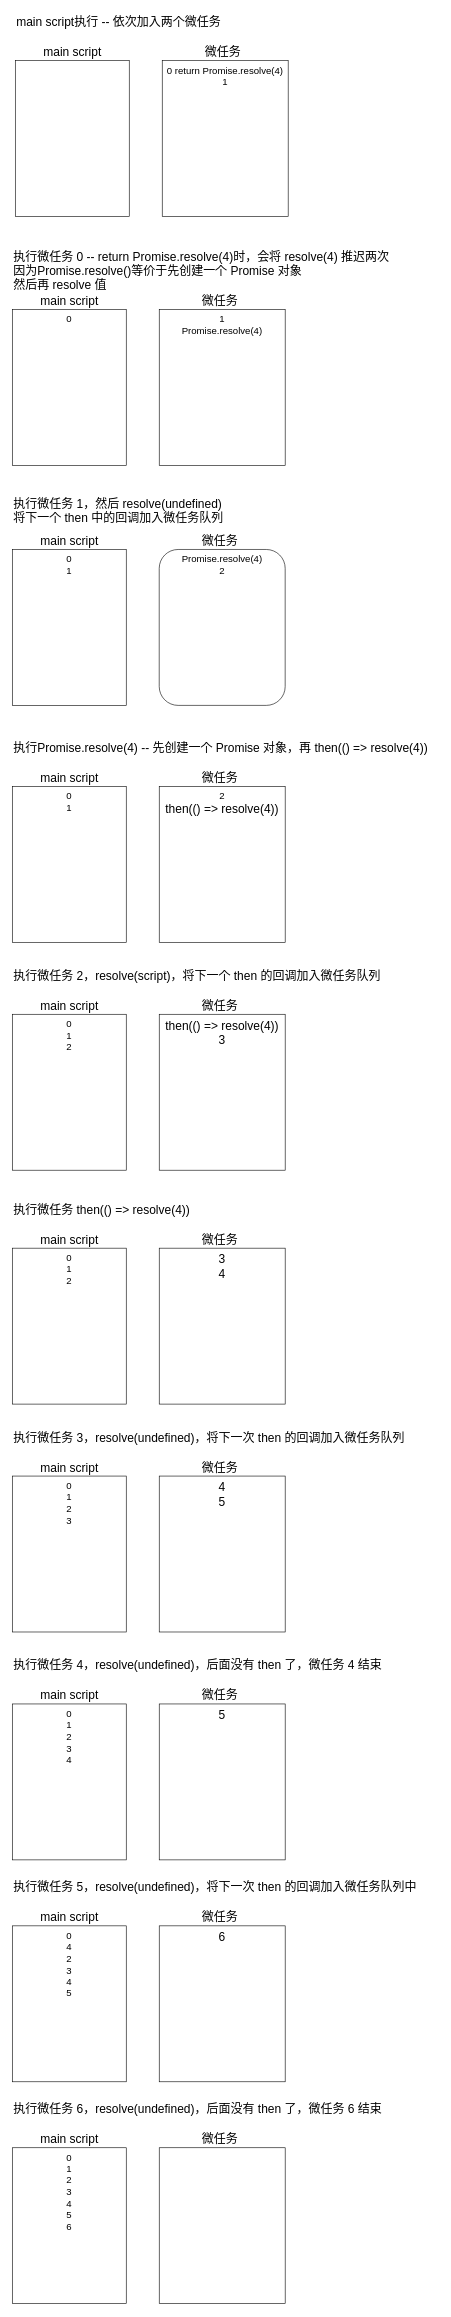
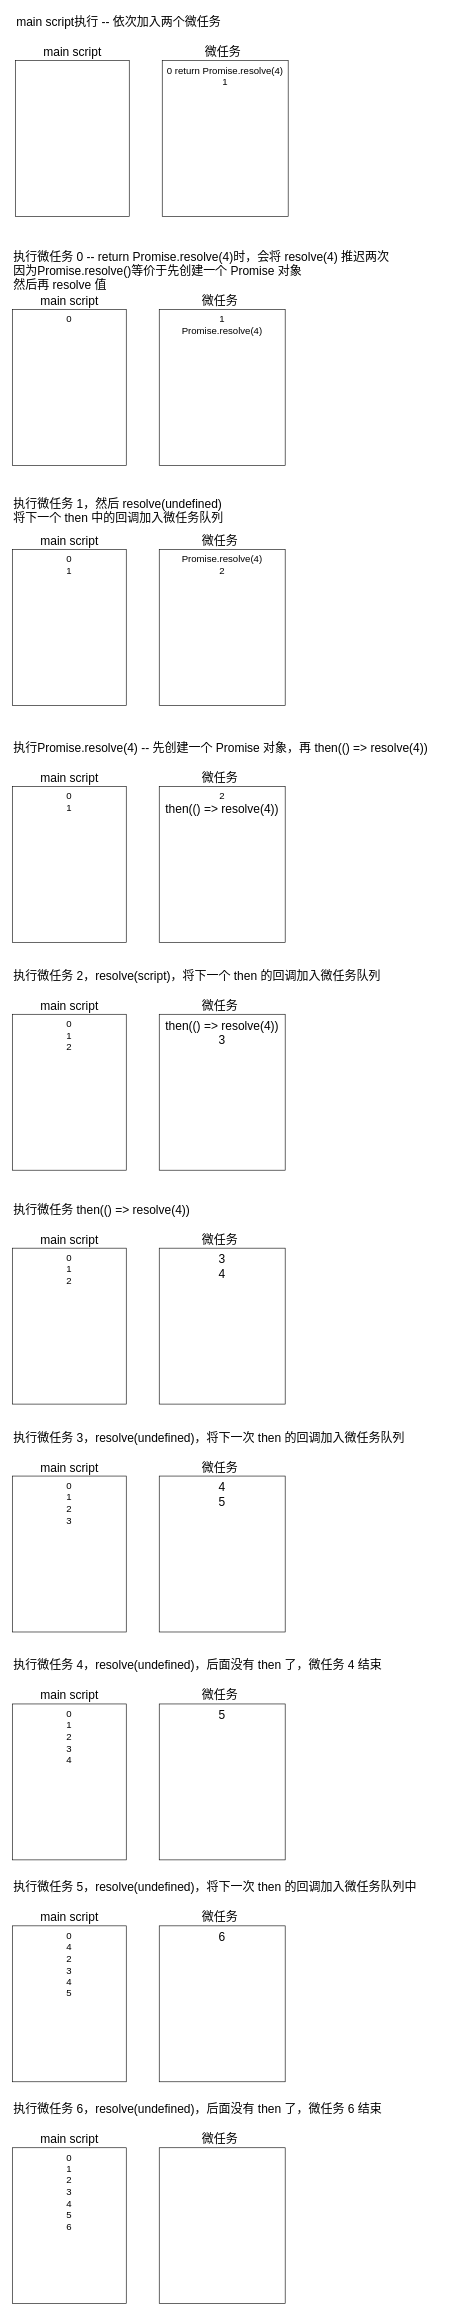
  <mxCell id="0" />
  <mxCell id="1" parent="0" />
  <mxCell id="2" value="" style="group" parent="1" vertex="1" connectable="0"><mxGeometry x="270" y="70" width="210" height="290" as="geometry" /></mxCell>
  <mxCell id="3" value="0 return Promise.resolve(4)&lt;br&gt;1" style="rounded=0;whiteSpace=wrap;html=1;verticalAlign=top;fontSize=16;" parent="2" vertex="1"><mxGeometry y="30" width="210.0" height="260" as="geometry" /></mxCell>
  <mxCell id="4" value="微任务" style="text;html=1;align=center;verticalAlign=middle;resizable=0;points=[];autosize=1;strokeColor=none;fillColor=none;fontSize=20;" parent="2" vertex="1"><mxGeometry x="60.789" width="80" height="30" as="geometry" /></mxCell>
  <mxCell id="5" value="" style="group" parent="1" vertex="1" connectable="0"><mxGeometry x="25" y="70" width="190" height="290" as="geometry" /></mxCell>
  <mxCell id="6" value="" style="rounded=0;whiteSpace=wrap;html=1;verticalAlign=top;fontSize=16;" parent="5" vertex="1"><mxGeometry y="30" width="190" height="260" as="geometry" /></mxCell>
  <mxCell id="7" value="main script" style="text;html=1;align=center;verticalAlign=middle;resizable=0;points=[];autosize=1;strokeColor=none;fillColor=none;fontSize=20;" parent="5" vertex="1"><mxGeometry x="40" width="110" height="30" as="geometry" /></mxCell>
  <mxCell id="8" value="main script执行 -- 依次加入两个微任务" style="text;html=1;align=left;verticalAlign=middle;resizable=0;points=[];autosize=1;strokeColor=none;fillColor=none;fontSize=20;" parent="1" vertex="1"><mxGeometry x="25" y="20" width="360" height="30" as="geometry" /></mxCell>
  <mxCell id="9" value="" style="group" vertex="1" connectable="0" parent="1"><mxGeometry x="265" y="485" width="465" height="3045" as="geometry" /></mxCell>
  <mxCell id="10" value="1&lt;br&gt;Promise.resolve(4)" style="rounded=0;whiteSpace=wrap;html=1;verticalAlign=top;fontSize=16;" vertex="1" parent="9"><mxGeometry y="30" width="210.0" height="260" as="geometry" /></mxCell>
  <mxCell id="11" value="微任务" style="text;html=1;align=center;verticalAlign=middle;resizable=0;points=[];autosize=1;strokeColor=none;fillColor=none;fontSize=20;" vertex="1" parent="9"><mxGeometry x="60.789" width="80" height="30" as="geometry" /></mxCell>
  <mxCell id="12" value="" style="group" vertex="1" connectable="0" parent="9"><mxGeometry y="400" width="210" height="290" as="geometry" /></mxCell>
- <mxCell id="13" value="Promise.resolve(4)&lt;br&gt;2" style="whiteSpace=wrap;html=1;verticalAlign=top;fontSize=16;rounded=1;" vertex="1" parent="12"><mxGeometry y="30" width="210.0" height="260" as="geometry" /></mxCell>
+ <mxCell id="13" value="Promise.resolve(4)&lt;br&gt;2" style="rounded=0;whiteSpace=wrap;html=1;verticalAlign=top;fontSize=16;" vertex="1" parent="12"><mxGeometry y="30" width="210.0" height="260" as="geometry" /></mxCell>
  <mxCell id="14" value="微任务" style="text;html=1;align=center;verticalAlign=middle;resizable=0;points=[];autosize=1;strokeColor=none;fillColor=none;fontSize=20;" vertex="1" parent="12"><mxGeometry x="60.789" width="80" height="30" as="geometry" /></mxCell>
  <mxCell id="15" value="" style="group" vertex="1" connectable="0" parent="9"><mxGeometry x="-245" y="400" width="190" height="290" as="geometry" /></mxCell>
  <mxCell id="16" value="0&lt;br&gt;1" style="rounded=0;whiteSpace=wrap;html=1;verticalAlign=top;fontSize=16;" vertex="1" parent="15"><mxGeometry y="30" width="190" height="260" as="geometry" /></mxCell>
  <mxCell id="17" value="main script" style="text;html=1;align=center;verticalAlign=middle;resizable=0;points=[];autosize=1;strokeColor=none;fillColor=none;fontSize=20;" vertex="1" parent="15"><mxGeometry x="40" width="110" height="30" as="geometry" /></mxCell>
  <mxCell id="18" value="执行微任务 1，然后 resolve(undefined)&lt;br&gt;将下一个 then 中的回调加入微任务队列" style="text;html=1;align=left;verticalAlign=middle;resizable=0;points=[];autosize=1;strokeColor=none;fillColor=none;fontSize=20;" vertex="1" parent="9"><mxGeometry x="-245" y="340" width="370" height="50" as="geometry" /></mxCell>
  <mxCell id="19" value="" style="group" vertex="1" connectable="0" parent="9"><mxGeometry y="795" width="210" height="290" as="geometry" /></mxCell>
  <mxCell id="20" value="2&lt;br&gt;&lt;span style=&quot;font-size: 20px ; text-align: left&quot;&gt;then(() =&amp;gt; resolve(4))&lt;/span&gt;" style="rounded=0;whiteSpace=wrap;html=1;verticalAlign=top;fontSize=16;" vertex="1" parent="19"><mxGeometry y="30" width="210.0" height="260" as="geometry" /></mxCell>
  <mxCell id="21" value="微任务" style="text;html=1;align=center;verticalAlign=middle;resizable=0;points=[];autosize=1;strokeColor=none;fillColor=none;fontSize=20;" vertex="1" parent="19"><mxGeometry x="60.789" width="80" height="30" as="geometry" /></mxCell>
  <mxCell id="22" value="" style="group" vertex="1" connectable="0" parent="9"><mxGeometry x="-245" y="795" width="190" height="290" as="geometry" /></mxCell>
  <mxCell id="23" value="0&lt;br&gt;1" style="rounded=0;whiteSpace=wrap;html=1;verticalAlign=top;fontSize=16;" vertex="1" parent="22"><mxGeometry y="30" width="190" height="260" as="geometry" /></mxCell>
  <mxCell id="24" value="main script" style="text;html=1;align=center;verticalAlign=middle;resizable=0;points=[];autosize=1;strokeColor=none;fillColor=none;fontSize=20;" vertex="1" parent="22"><mxGeometry x="40" width="110" height="30" as="geometry" /></mxCell>
  <mxCell id="25" value="执行Promise.resolve(4) -- 先创建一个 Promise 对象，再 then(() =&amp;gt; resolve(4))" style="text;html=1;align=left;verticalAlign=middle;resizable=0;points=[];autosize=1;strokeColor=none;fillColor=none;fontSize=20;" vertex="1" parent="9"><mxGeometry x="-245" y="745" width="710" height="30" as="geometry" /></mxCell>
  <mxCell id="26" value="" style="group" vertex="1" connectable="0" parent="9"><mxGeometry y="1175" width="210" height="290" as="geometry" /></mxCell>
  <mxCell id="27" value="&lt;span style=&quot;font-size: 20px ; text-align: left&quot;&gt;then(() =&amp;gt; resolve(4))&lt;br&gt;3&lt;br&gt;&lt;/span&gt;" style="rounded=0;whiteSpace=wrap;html=1;verticalAlign=top;fontSize=16;" vertex="1" parent="26"><mxGeometry y="30" width="210.0" height="260" as="geometry" /></mxCell>
  <mxCell id="28" value="微任务" style="text;html=1;align=center;verticalAlign=middle;resizable=0;points=[];autosize=1;strokeColor=none;fillColor=none;fontSize=20;" vertex="1" parent="26"><mxGeometry x="60.789" width="80" height="30" as="geometry" /></mxCell>
  <mxCell id="29" value="" style="group" vertex="1" connectable="0" parent="9"><mxGeometry x="-245" y="1175" width="190" height="290" as="geometry" /></mxCell>
  <mxCell id="30" value="0&lt;br&gt;1&lt;br&gt;2" style="rounded=0;whiteSpace=wrap;html=1;verticalAlign=top;fontSize=16;" vertex="1" parent="29"><mxGeometry y="30" width="190" height="260" as="geometry" /></mxCell>
  <mxCell id="31" value="main script" style="text;html=1;align=center;verticalAlign=middle;resizable=0;points=[];autosize=1;strokeColor=none;fillColor=none;fontSize=20;" vertex="1" parent="29"><mxGeometry x="40" width="110" height="30" as="geometry" /></mxCell>
  <mxCell id="32" value="执行微任务 2，resolve(script)，将下一个 then 的回调加入微任务队列" style="text;html=1;align=left;verticalAlign=middle;resizable=0;points=[];autosize=1;strokeColor=none;fillColor=none;fontSize=20;" vertex="1" parent="9"><mxGeometry x="-245" y="1125" width="670" height="30" as="geometry" /></mxCell>
  <mxCell id="33" value="" style="group" vertex="1" connectable="0" parent="9"><mxGeometry y="1565" width="210" height="290" as="geometry" /></mxCell>
  <mxCell id="34" value="&lt;span style=&quot;font-size: 20px ; text-align: left&quot;&gt;3&lt;br&gt;4&lt;br&gt;&lt;/span&gt;" style="rounded=0;whiteSpace=wrap;html=1;verticalAlign=top;fontSize=16;" vertex="1" parent="33"><mxGeometry y="30" width="210.0" height="260" as="geometry" /></mxCell>
  <mxCell id="35" value="微任务" style="text;html=1;align=center;verticalAlign=middle;resizable=0;points=[];autosize=1;strokeColor=none;fillColor=none;fontSize=20;" vertex="1" parent="33"><mxGeometry x="60.789" width="80" height="30" as="geometry" /></mxCell>
  <mxCell id="36" value="" style="group" vertex="1" connectable="0" parent="9"><mxGeometry x="-245" y="1565" width="190" height="290" as="geometry" /></mxCell>
  <mxCell id="37" value="0&lt;br&gt;1&lt;br&gt;2" style="rounded=0;whiteSpace=wrap;html=1;verticalAlign=top;fontSize=16;" vertex="1" parent="36"><mxGeometry y="30" width="190" height="260" as="geometry" /></mxCell>
  <mxCell id="38" value="main script" style="text;html=1;align=center;verticalAlign=middle;resizable=0;points=[];autosize=1;strokeColor=none;fillColor=none;fontSize=20;" vertex="1" parent="36"><mxGeometry x="40" width="110" height="30" as="geometry" /></mxCell>
  <mxCell id="39" value="执行微任务 then(() =&amp;gt; resolve(4))" style="text;html=1;align=left;verticalAlign=middle;resizable=0;points=[];autosize=1;strokeColor=none;fillColor=none;fontSize=20;" vertex="1" parent="9"><mxGeometry x="-245" y="1515" width="310" height="30" as="geometry" /></mxCell>
  <mxCell id="40" value="" style="group" vertex="1" connectable="0" parent="9"><mxGeometry y="1945" width="210" height="290" as="geometry" /></mxCell>
  <mxCell id="41" value="&lt;span style=&quot;font-size: 20px ; text-align: left&quot;&gt;4&lt;br&gt;5&lt;br&gt;&lt;/span&gt;" style="rounded=0;whiteSpace=wrap;html=1;verticalAlign=top;fontSize=16;" vertex="1" parent="40"><mxGeometry y="30" width="210.0" height="260" as="geometry" /></mxCell>
  <mxCell id="42" value="微任务" style="text;html=1;align=center;verticalAlign=middle;resizable=0;points=[];autosize=1;strokeColor=none;fillColor=none;fontSize=20;" vertex="1" parent="40"><mxGeometry x="60.789" width="80" height="30" as="geometry" /></mxCell>
  <mxCell id="43" value="" style="group" vertex="1" connectable="0" parent="9"><mxGeometry x="-245" y="1945" width="190" height="290" as="geometry" /></mxCell>
  <mxCell id="44" value="0&lt;br&gt;1&lt;br&gt;2&lt;br&gt;3" style="rounded=0;whiteSpace=wrap;html=1;verticalAlign=top;fontSize=16;" vertex="1" parent="43"><mxGeometry y="30" width="190" height="260" as="geometry" /></mxCell>
  <mxCell id="45" value="main script" style="text;html=1;align=center;verticalAlign=middle;resizable=0;points=[];autosize=1;strokeColor=none;fillColor=none;fontSize=20;" vertex="1" parent="43"><mxGeometry x="40" width="110" height="30" as="geometry" /></mxCell>
  <mxCell id="46" value="执行微任务 3，resolve(undefined)，将下一次 then 的回调加入微任务队列" style="text;html=1;align=left;verticalAlign=middle;resizable=0;points=[];autosize=1;strokeColor=none;fillColor=none;fontSize=20;" vertex="1" parent="9"><mxGeometry x="-245" y="1895" width="670" height="30" as="geometry" /></mxCell>
  <mxCell id="47" value="" style="group" vertex="1" connectable="0" parent="9"><mxGeometry y="2325" width="210" height="290" as="geometry" /></mxCell>
  <mxCell id="48" value="&lt;span style=&quot;font-size: 20px ; text-align: left&quot;&gt;5&lt;br&gt;&lt;/span&gt;" style="rounded=0;whiteSpace=wrap;html=1;verticalAlign=top;fontSize=16;" vertex="1" parent="47"><mxGeometry y="30" width="210.0" height="260" as="geometry" /></mxCell>
  <mxCell id="49" value="微任务" style="text;html=1;align=center;verticalAlign=middle;resizable=0;points=[];autosize=1;strokeColor=none;fillColor=none;fontSize=20;" vertex="1" parent="47"><mxGeometry x="60.789" width="80" height="30" as="geometry" /></mxCell>
  <mxCell id="50" value="" style="group" vertex="1" connectable="0" parent="9"><mxGeometry x="-245" y="2325" width="190" height="290" as="geometry" /></mxCell>
  <mxCell id="51" value="0&lt;br&gt;1&lt;br&gt;2&lt;br&gt;3&lt;br&gt;4" style="rounded=0;whiteSpace=wrap;html=1;verticalAlign=top;fontSize=16;" vertex="1" parent="50"><mxGeometry y="30" width="190" height="260" as="geometry" /></mxCell>
  <mxCell id="52" value="main script" style="text;html=1;align=center;verticalAlign=middle;resizable=0;points=[];autosize=1;strokeColor=none;fillColor=none;fontSize=20;" vertex="1" parent="50"><mxGeometry x="40" width="110" height="30" as="geometry" /></mxCell>
  <mxCell id="53" value="执行微任务 4，resolve(undefined)，后面没有 then 了，微任务 4 结束" style="text;html=1;align=left;verticalAlign=middle;resizable=0;points=[];autosize=1;strokeColor=none;fillColor=none;fontSize=20;" vertex="1" parent="9"><mxGeometry x="-245" y="2275" width="630" height="30" as="geometry" /></mxCell>
  <mxCell id="54" value="" style="group" vertex="1" connectable="0" parent="9"><mxGeometry y="2695" width="210" height="290" as="geometry" /></mxCell>
  <mxCell id="55" value="&lt;span style=&quot;font-size: 20px ; text-align: left&quot;&gt;6&lt;br&gt;&lt;/span&gt;" style="rounded=0;whiteSpace=wrap;html=1;verticalAlign=top;fontSize=16;" vertex="1" parent="54"><mxGeometry y="30" width="210.0" height="260" as="geometry" /></mxCell>
  <mxCell id="56" value="微任务" style="text;html=1;align=center;verticalAlign=middle;resizable=0;points=[];autosize=1;strokeColor=none;fillColor=none;fontSize=20;" vertex="1" parent="54"><mxGeometry x="60.789" width="80" height="30" as="geometry" /></mxCell>
  <mxCell id="57" value="" style="group" vertex="1" connectable="0" parent="9"><mxGeometry x="-245" y="2695" width="190" height="290" as="geometry" /></mxCell>
  <mxCell id="58" value="0&lt;br&gt;4&lt;br&gt;2&lt;br&gt;3&lt;br&gt;4&lt;br&gt;5" style="rounded=0;whiteSpace=wrap;html=1;verticalAlign=top;fontSize=16;" vertex="1" parent="57"><mxGeometry y="30" width="190" height="260" as="geometry" /></mxCell>
  <mxCell id="59" value="main script" style="text;html=1;align=center;verticalAlign=middle;resizable=0;points=[];autosize=1;strokeColor=none;fillColor=none;fontSize=20;" vertex="1" parent="57"><mxGeometry x="40" width="110" height="30" as="geometry" /></mxCell>
  <mxCell id="60" value="执行微任务 5，resolve(undefined)，将下一次 then 的回调加入微任务队列中" style="text;html=1;align=left;verticalAlign=middle;resizable=0;points=[];autosize=1;strokeColor=none;fillColor=none;fontSize=20;" vertex="1" parent="9"><mxGeometry x="-245" y="2645" width="690" height="30" as="geometry" /></mxCell>
  <mxCell id="61" value="" style="group" vertex="1" connectable="0" parent="9"><mxGeometry y="3065" width="210" height="290" as="geometry" /></mxCell>
  <mxCell id="62" value="&lt;span style=&quot;font-size: 20px ; text-align: left&quot;&gt;&lt;br&gt;&lt;/span&gt;" style="rounded=0;whiteSpace=wrap;html=1;verticalAlign=top;fontSize=16;" vertex="1" parent="61"><mxGeometry y="30" width="210.0" height="260" as="geometry" /></mxCell>
  <mxCell id="63" value="微任务" style="text;html=1;align=center;verticalAlign=middle;resizable=0;points=[];autosize=1;strokeColor=none;fillColor=none;fontSize=20;" vertex="1" parent="61"><mxGeometry x="60.789" width="80" height="30" as="geometry" /></mxCell>
  <mxCell id="64" value="" style="group" vertex="1" connectable="0" parent="9"><mxGeometry x="-245" y="3065" width="190" height="290" as="geometry" /></mxCell>
  <mxCell id="65" value="0&lt;br&gt;1&lt;br&gt;2&lt;br&gt;3&lt;br&gt;4&lt;br&gt;5&lt;br&gt;6" style="rounded=0;whiteSpace=wrap;html=1;verticalAlign=top;fontSize=16;" vertex="1" parent="64"><mxGeometry y="30" width="190" height="260" as="geometry" /></mxCell>
  <mxCell id="66" value="main script" style="text;html=1;align=center;verticalAlign=middle;resizable=0;points=[];autosize=1;strokeColor=none;fillColor=none;fontSize=20;" vertex="1" parent="64"><mxGeometry x="40" width="110" height="30" as="geometry" /></mxCell>
  <mxCell id="67" value="执行微任务 6，resolve(undefined)，后面没有 then 了，微任务 6 结束" style="text;html=1;align=left;verticalAlign=middle;resizable=0;points=[];autosize=1;strokeColor=none;fillColor=none;fontSize=20;" vertex="1" parent="9"><mxGeometry x="-245" y="3015" width="630" height="30" as="geometry" /></mxCell>
  <mxCell id="68" value="" style="group" vertex="1" connectable="0" parent="1"><mxGeometry x="20" y="485" width="190" height="290" as="geometry" /></mxCell>
  <mxCell id="69" value="0" style="rounded=0;whiteSpace=wrap;html=1;verticalAlign=top;fontSize=16;" vertex="1" parent="68"><mxGeometry y="30" width="190" height="260" as="geometry" /></mxCell>
  <mxCell id="70" value="main script" style="text;html=1;align=center;verticalAlign=middle;resizable=0;points=[];autosize=1;strokeColor=none;fillColor=none;fontSize=20;" vertex="1" parent="68"><mxGeometry x="40" width="110" height="30" as="geometry" /></mxCell>
  <mxCell id="71" value="执行微任务 0 -- return Promise.resolve(4)时，会将 resolve(4) 推迟两次&lt;br&gt;因为Promise.resolve()等价于先创建一个 Promise 对象&lt;br&gt;然后再 resolve 值" style="text;html=1;align=left;verticalAlign=middle;resizable=0;points=[];autosize=1;strokeColor=none;fillColor=none;fontSize=20;" vertex="1" parent="1"><mxGeometry x="20" y="410" width="640" height="80" as="geometry" /></mxCell>
